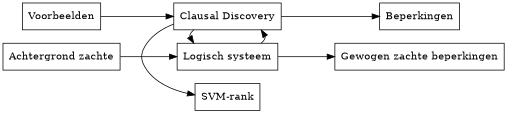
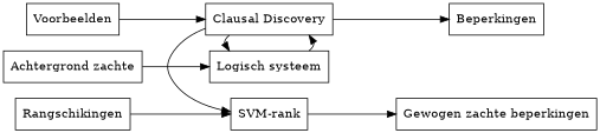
  digraph {
    rankdir=LR
    ranksep=1
    node [shape=box]
    n1 [label="Achtergrond zachte"]
    n2 [label=Voorbeelden]
+   n3 [label=Rangschikingen]
    n4 [label="Logisch systeem"]
    n5 [label="Clausal Discovery"]
    n6 [label="SVM-rank"]
    n7 [label=Beperkingen]
    n8 [label="Gewogen zachte beperkingen"]
    subgraph sub_1 {
      rank=same
      n1
      n2
+     n3
    }
    subgraph sub_2 {
      rank=same
      n4
      n5
      n6
    }
    subgraph sub_3 {
      rank=same
      n7
      n8
    }
    n1 -> n4
    n2 -> n5
+   n3 -> n6
    n4 -> n5
    n5 -> n4
    n5 -> n6
    n5 -> n7
-   n4 -> n8
+   n6 -> n8
  }
